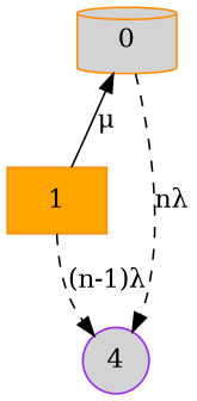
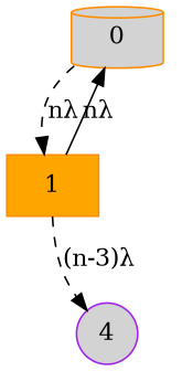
  digraph {
    rankdir=TB
    node [color=darkorange fillcolor=lightgrey style=filled]
    edge [style=dashed]
    0 [shape=cylinder]
    1 [fillcolor=orange shape=box]
    n3 [color=purple label=4 shape=circle]
-   0 -> n3 [label="nλ"]
-   1 -> 0 [label="μ" style=solid]
-   1 -> n3 [label="(n-1)λ"]
+   0 -> 1 [label="nλ"]
+   1 -> 0 [label="nλ" style=solid]
+   1 -> n3 [label="(n-3)λ"]
  }
